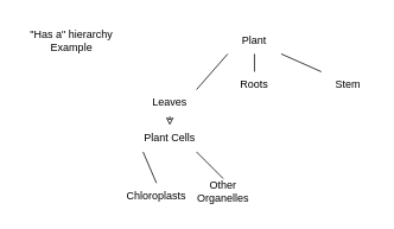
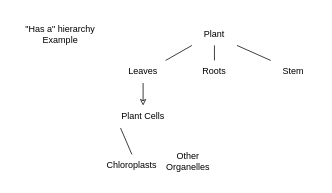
  <mxCell id="0" />
  <mxCell id="1" parent="0" />
  <mxCell id="2" style="rounded=0;orthogonalLoop=1;jettySize=auto;html=1;exitX=0.5;exitY=1;exitDx=0;exitDy=0;entryX=0.5;entryY=0;entryDx=0;entryDy=0;endArrow=classic;endFill=0;" edge="1" parent="1" source="3" target="12"><mxGeometry relative="1" as="geometry" /></mxCell>
- <mxCell id="3" value="Leaves" style="text;html=1;align=center;verticalAlign=middle;whiteSpace=wrap;rounded=0;" vertex="1" parent="1"><mxGeometry x="160" y="100" width="60" height="30" as="geometry" /></mxCell>
+ <mxCell id="3" value="Leaves" style="text;html=1;align=center;verticalAlign=middle;whiteSpace=wrap;rounded=0;" vertex="1" parent="1"><mxGeometry x="160" y="80" width="60" height="30" as="geometry" /></mxCell>
  <mxCell id="4" style="edgeStyle=orthogonalEdgeStyle;rounded=0;orthogonalLoop=1;jettySize=auto;html=1;exitX=0.5;exitY=1;exitDx=0;exitDy=0;entryX=0.5;entryY=0;entryDx=0;entryDy=0;endArrow=none;endFill=0;" edge="1" parent="1" source="7" target="8"><mxGeometry relative="1" as="geometry" /></mxCell>
  <mxCell id="5" style="rounded=0;orthogonalLoop=1;jettySize=auto;html=1;exitX=0;exitY=1;exitDx=0;exitDy=0;entryX=1;entryY=0;entryDx=0;entryDy=0;endArrow=none;endFill=0;" edge="1" parent="1" source="7" target="3"><mxGeometry relative="1" as="geometry" /></mxCell>
  <mxCell id="6" style="rounded=0;orthogonalLoop=1;jettySize=auto;html=1;exitX=1;exitY=1;exitDx=0;exitDy=0;entryX=0;entryY=0;entryDx=0;entryDy=0;endArrow=none;endFill=0;" edge="1" parent="1" source="7" target="9"><mxGeometry relative="1" as="geometry" /></mxCell>
  <mxCell id="7" value="Plant" style="text;html=1;align=center;verticalAlign=middle;whiteSpace=wrap;rounded=0;" vertex="1" parent="1"><mxGeometry x="255" y="30" width="60" height="30" as="geometry" /></mxCell>
  <mxCell id="8" value="Roots" style="text;html=1;align=center;verticalAlign=middle;whiteSpace=wrap;rounded=0;" vertex="1" parent="1"><mxGeometry x="255" y="80" width="60" height="30" as="geometry" /></mxCell>
  <mxCell id="9" value="Stem" style="text;html=1;align=center;verticalAlign=middle;whiteSpace=wrap;rounded=0;" vertex="1" parent="1"><mxGeometry x="360" y="80" width="60" height="30" as="geometry" /></mxCell>
  <mxCell id="10" style="rounded=0;orthogonalLoop=1;jettySize=auto;html=1;exitX=0;exitY=1;exitDx=0;exitDy=0;entryX=0.5;entryY=0;entryDx=0;entryDy=0;endArrow=none;endFill=0;" edge="1" parent="1" source="12" target="13"><mxGeometry relative="1" as="geometry" /></mxCell>
- <mxCell id="11" style="rounded=0;orthogonalLoop=1;jettySize=auto;html=1;exitX=1;exitY=1;exitDx=0;exitDy=0;entryX=0.5;entryY=0;entryDx=0;entryDy=0;endArrow=none;endFill=0;" edge="1" parent="1" source="12" target="14"><mxGeometry relative="1" as="geometry" /></mxCell>
  <mxCell id="12" value="Plant Cells" style="text;html=1;align=center;verticalAlign=middle;whiteSpace=wrap;rounded=0;" vertex="1" parent="1"><mxGeometry x="160" y="140" width="60" height="30" as="geometry" /></mxCell>
  <mxCell id="13" value="Chloroplasts" style="text;html=1;align=center;verticalAlign=middle;whiteSpace=wrap;rounded=0;" vertex="1" parent="1"><mxGeometry x="145" y="205" width="60" height="30" as="geometry" /></mxCell>
  <mxCell id="14" value="Other Organelles" style="text;html=1;align=center;verticalAlign=middle;whiteSpace=wrap;rounded=0;" vertex="1" parent="1"><mxGeometry x="220" y="200" width="60" height="30" as="geometry" /></mxCell>
  <mxCell id="15" value="&quot;Has a&quot; hierarchy Example" style="text;html=1;align=center;verticalAlign=middle;whiteSpace=wrap;rounded=0;" vertex="1" parent="1"><mxGeometry x="20" y="20" width="120" height="50" as="geometry" /></mxCell>
